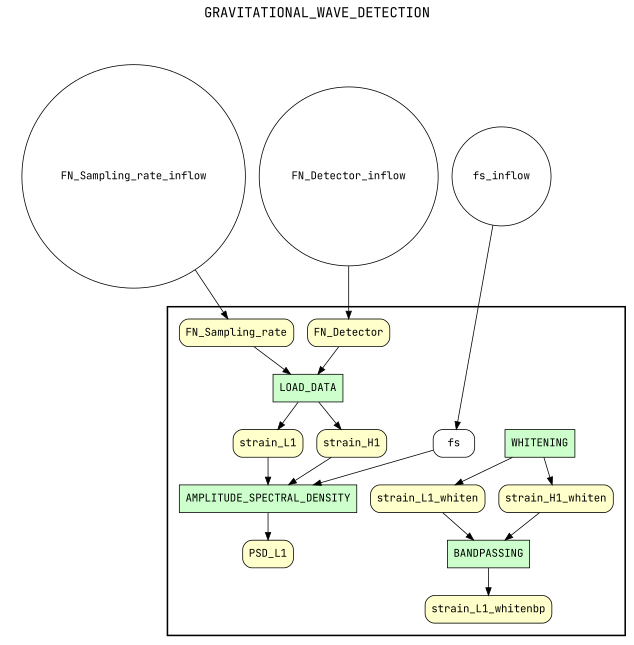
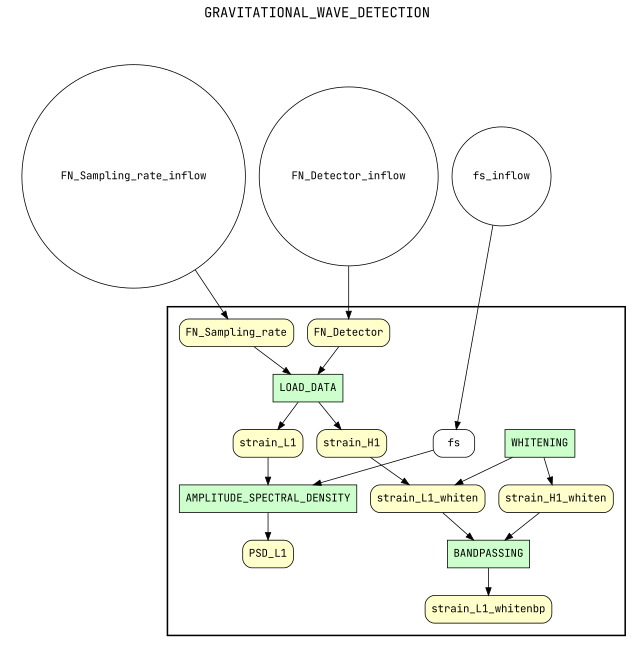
  digraph {
    fontname="JetBrains Mono"
    fontsize=18
    label=GRAVITATIONAL_WAVE_DETECTION
    labelloc=t
    rankdir=TB
    node [fillcolor="#FFFFCC" fontname="JetBrains Mono" peripheries=1 shape=box style="rounded,filled"]
    edge [fontname="JetBrains Mono"]
    WHITENING [fillcolor="#CCFFCC" style=filled]
    AMPLITUDE_SPECTRAL_DENSITY [fillcolor="#CCFFCC" style=filled]
    LOAD_DATA [fillcolor="#CCFFCC" style=filled]
    BANDPASSING [fillcolor="#CCFFCC" style=filled]
    FN_Detector
    FN_Sampling_rate
    strain_H1
    strain_L1
    PSD_L1
    strain_H1_whiten
    strain_L1_whiten
    strain_L1_whitenbp
    fs [fillcolor="#FFFFFF"]
    fs_inflow [fillcolor="#FFFFFF" shape=circle width=0.2 style=""]
    FN_Detector_inflow [fillcolor="#FFFFFF" shape=circle width=0.2 style=""]
    FN_Sampling_rate_inflow [fillcolor="#FFFFFF" shape=circle width=0.2 style=""]
    subgraph cluster_1 {
      color=black
      label=""
      penwidth=2
      subgraph cluster_2 {
        color=white
        label=""
        penwidth=2
        WHITENING
        AMPLITUDE_SPECTRAL_DENSITY
        LOAD_DATA
        BANDPASSING
        FN_Detector
        FN_Sampling_rate
        strain_H1
        strain_L1
        PSD_L1
        strain_H1_whiten
        strain_L1_whiten
        strain_L1_whitenbp
        fs
      }
    }
    subgraph cluster_3 {
      color=white
      label=""
      penwidth=2
      subgraph cluster_4 {
        color=white
        label=""
        penwidth=2
        fs_inflow
        FN_Detector_inflow
        FN_Sampling_rate_inflow
      }
    }
    subgraph cluster_5 {
      color=white
      label=""
      penwidth=2
      subgraph cluster_6 {
        color=white
        label=""
        penwidth=2
      }
    }
    WHITENING -> strain_H1_whiten
    WHITENING -> strain_L1_whiten
    AMPLITUDE_SPECTRAL_DENSITY -> PSD_L1
    LOAD_DATA -> strain_H1
    LOAD_DATA -> strain_L1
    BANDPASSING -> strain_L1_whitenbp
    FN_Detector -> LOAD_DATA
    FN_Sampling_rate -> LOAD_DATA
-   strain_H1 -> AMPLITUDE_SPECTRAL_DENSITY
+   strain_H1 -> strain_L1_whiten
    strain_L1 -> AMPLITUDE_SPECTRAL_DENSITY
    strain_H1_whiten -> BANDPASSING
    strain_L1_whiten -> BANDPASSING
    fs -> AMPLITUDE_SPECTRAL_DENSITY
    fs_inflow -> fs
    FN_Detector_inflow -> FN_Detector
    FN_Sampling_rate_inflow -> FN_Sampling_rate
  }
